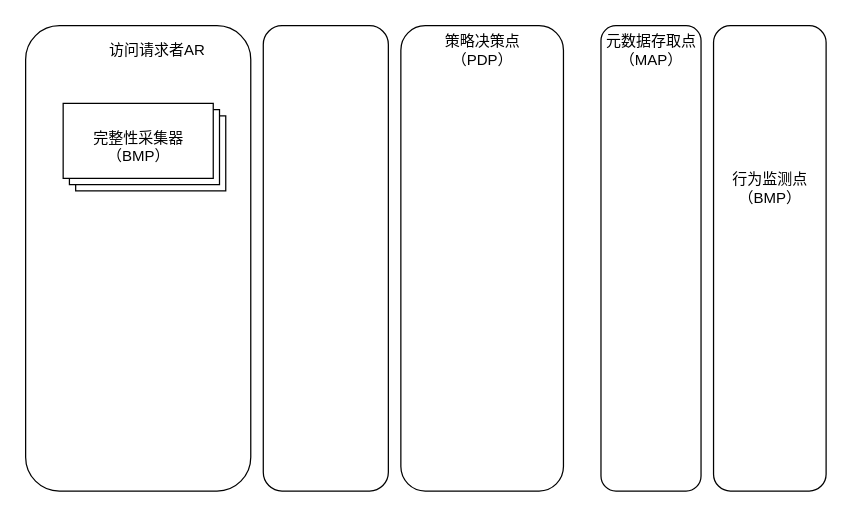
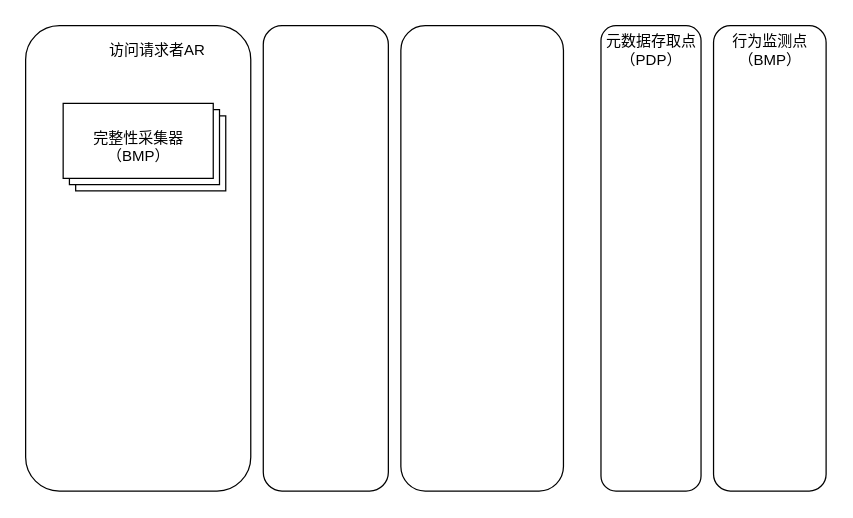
  <mxCell id="0" />
  <mxCell id="1" parent="0" />
  <mxCell id="2" value="" style="rounded=1;whiteSpace=wrap;html=1;" vertex="1" parent="1"><mxGeometry x="20" y="20" width="180" height="372" as="geometry" /></mxCell>
  <mxCell id="3" value="" style="rounded=1;whiteSpace=wrap;html=1;" vertex="1" parent="1"><mxGeometry x="210" y="20" width="100" height="372" as="geometry" /></mxCell>
  <mxCell id="4" value="" style="rounded=1;whiteSpace=wrap;html=1;" vertex="1" parent="1"><mxGeometry x="320" y="20" width="130" height="372" as="geometry" /></mxCell>
  <mxCell id="5" value="" style="rounded=1;whiteSpace=wrap;html=1;" vertex="1" parent="1"><mxGeometry x="480" y="20" width="80" height="372" as="geometry" /></mxCell>
  <mxCell id="6" value="" style="rounded=1;whiteSpace=wrap;html=1;" vertex="1" parent="1"><mxGeometry x="570" y="20" width="90" height="372" as="geometry" /></mxCell>
  <mxCell id="7" value="访问请求者AR" style="text;html=1;align=center;verticalAlign=middle;resizable=0;points=[];autosize=1;strokeColor=none;fillColor=none;" vertex="1" parent="1"><mxGeometry x="75" y="25" width="100" height="30" as="geometry" /></mxCell>
- <mxCell id="8" value="策略决策点&lt;div&gt;（PDP）&lt;/div&gt;" style="text;html=1;align=center;verticalAlign=middle;resizable=0;points=[];autosize=1;strokeColor=none;fillColor=none;" vertex="1" parent="1"><mxGeometry x="345" y="20" width="80" height="40" as="geometry" /></mxCell>
- <mxCell id="9" value="元数据存取点&lt;div&gt;（MAP）&lt;/div&gt;" style="text;html=1;align=center;verticalAlign=middle;resizable=0;points=[];autosize=1;strokeColor=none;fillColor=none;" vertex="1" parent="1"><mxGeometry x="470" y="20" width="100" height="40" as="geometry" /></mxCell>
- <mxCell id="10" value="行为监测点&lt;div&gt;（BMP）&lt;/div&gt;" style="text;html=1;align=center;verticalAlign=middle;resizable=0;points=[];autosize=1;strokeColor=none;fillColor=none;" vertex="1" parent="1"><mxGeometry x="575" y="130" width="80" height="40" as="geometry" /></mxCell>
+ <mxCell id="9" value="元数据存取点&lt;div&gt;（PDP）&lt;/div&gt;" style="text;html=1;align=center;verticalAlign=middle;resizable=0;points=[];autosize=1;strokeColor=none;fillColor=none;" vertex="1" parent="1"><mxGeometry x="470" y="20" width="100" height="40" as="geometry" /></mxCell>
+ <mxCell id="10" value="行为监测点&lt;div&gt;（BMP）&lt;/div&gt;" style="text;html=1;align=center;verticalAlign=middle;resizable=0;points=[];autosize=1;strokeColor=none;fillColor=none;" vertex="1" parent="1"><mxGeometry x="575" y="20" width="80" height="40" as="geometry" /></mxCell>
  <mxCell id="11" value="" style="verticalLabelPosition=bottom;verticalAlign=top;html=1;shape=mxgraph.basic.layered_rect;dx=10;outlineConnect=0;whiteSpace=wrap;" vertex="1" parent="1"><mxGeometry x="50" y="82" width="130" height="70" as="geometry" /></mxCell>
  <mxCell id="12" value="完整性采集器&lt;div&gt;（BMP）&lt;/div&gt;" style="text;html=1;align=center;verticalAlign=middle;resizable=0;points=[];autosize=1;strokeColor=none;fillColor=none;" vertex="1" parent="1"><mxGeometry x="60" y="97" width="100" height="40" as="geometry" /></mxCell>
